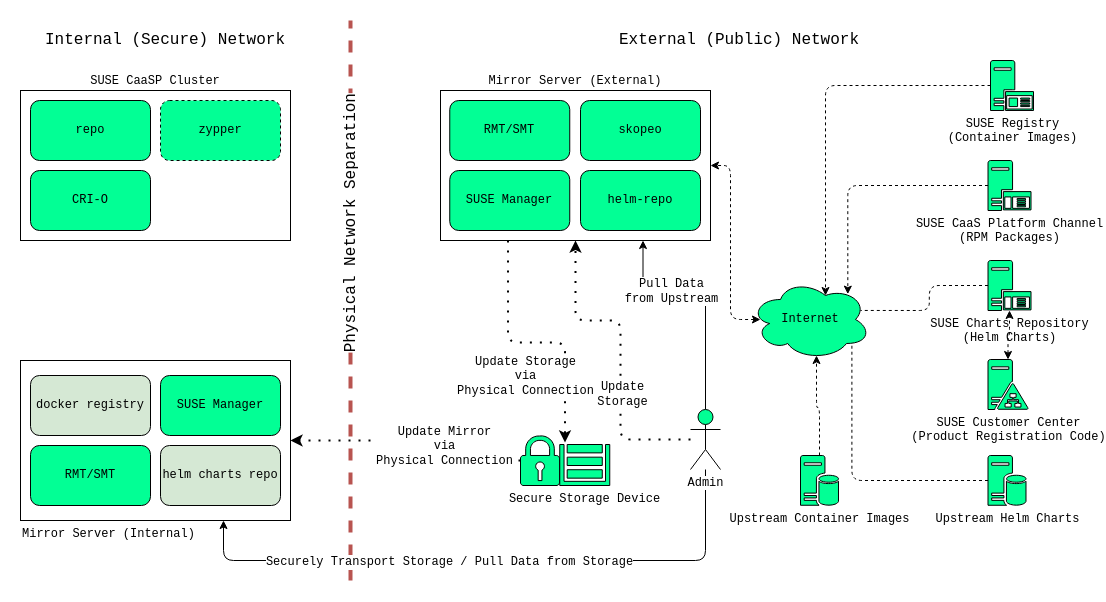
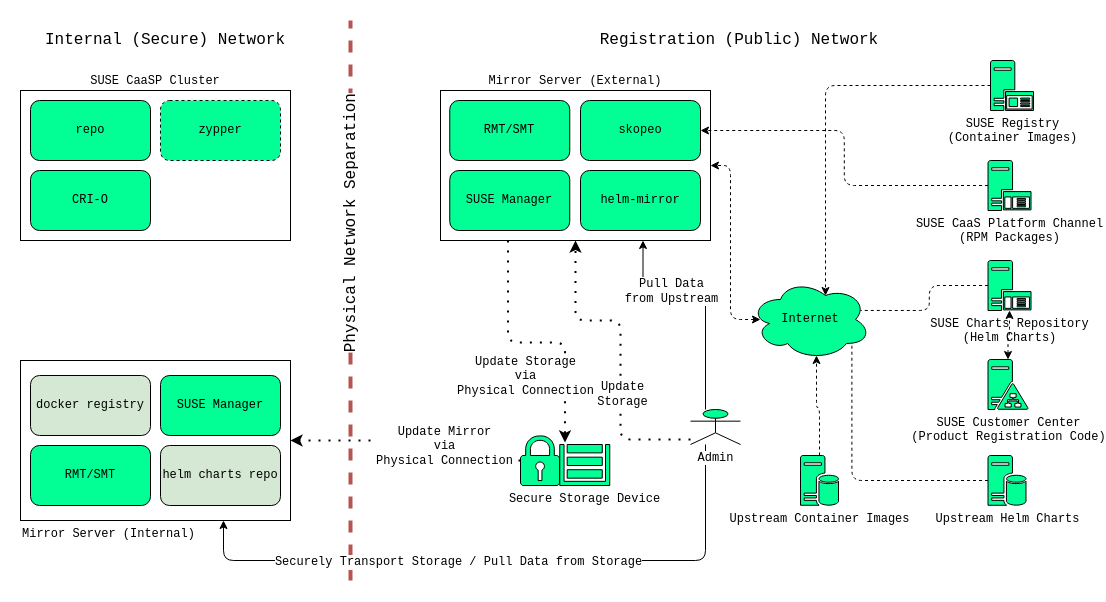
  <mxCell id="0" />
  <mxCell id="1" parent="0" />
  <mxCell id="2" value="Mirror Server (Internal)" style="rounded=0;whiteSpace=wrap;html=1;align=left;labelPosition=center;verticalLabelPosition=bottom;verticalAlign=top;fontFamily=Courier New;" parent="1" vertex="1"><mxGeometry x="20" y="360" width="270" height="160" as="geometry" /></mxCell>
  <mxCell id="3" style="edgeStyle=orthogonalEdgeStyle;orthogonalLoop=1;jettySize=auto;html=1;entryX=0.105;entryY=-0.049;entryDx=0;entryDy=0;entryPerimeter=0;dashed=1;startArrow=none;startFill=0;fontFamily=Courier New;fontSize=12;dashPattern=1 4;exitX=0.25;exitY=1;exitDx=0;exitDy=0;strokeWidth=2;" edge="1" parent="1" source="5" target="20"><mxGeometry relative="1" as="geometry" /></mxCell>
  <mxCell id="4" value="Update Storage &lt;br&gt;via&lt;br&gt;Physical Connection" style="text;html=1;align=center;verticalAlign=middle;resizable=0;points=[];labelBackgroundColor=#ffffff;fontSize=12;fontFamily=Courier New;" vertex="1" connectable="0" parent="3"><mxGeometry x="-0.077" y="1" relative="1" as="geometry"><mxPoint x="-0.93" y="34.83" as="offset" /></mxGeometry></mxCell>
  <mxCell id="5" value="Mirror Server (External)" style="rounded=0;whiteSpace=wrap;html=1;align=center;labelPosition=center;verticalLabelPosition=top;verticalAlign=bottom;fontFamily=Courier New;" parent="1" vertex="1"><mxGeometry x="440" y="90" width="270" height="150" as="geometry" /></mxCell>
  <mxCell id="6" value="SUSE CaaSP Cluster" style="rounded=0;whiteSpace=wrap;html=1;align=center;labelPosition=center;verticalLabelPosition=top;verticalAlign=bottom;fontFamily=Courier New;" parent="1" vertex="1"><mxGeometry x="20" y="90" width="270" height="150" as="geometry" /></mxCell>
  <mxCell id="7" style="edgeStyle=orthogonalEdgeStyle;orthogonalLoop=1;jettySize=auto;html=1;entryX=1;entryY=0.5;entryDx=0;entryDy=0;dashed=1;fontFamily=Courier New;exitX=0.083;exitY=0.5;exitDx=0;exitDy=0;exitPerimeter=0;startArrow=classic;startFill=1;" edge="1" parent="1" source="8" target="5"><mxGeometry relative="1" as="geometry" /></mxCell>
  <mxCell id="8" value="Internet" style="ellipse;shape=cloud;whiteSpace=wrap;html=1;align=center;labelPosition=center;verticalLabelPosition=middle;verticalAlign=middle;fontFamily=Courier New;fillColor=#02FF95;" parent="1" vertex="1"><mxGeometry x="750" y="279" width="120" height="80" as="geometry" /></mxCell>
  <mxCell id="9" style="edgeStyle=orthogonalEdgeStyle;orthogonalLoop=1;jettySize=auto;html=1;entryX=0.625;entryY=0.2;entryDx=0;entryDy=0;entryPerimeter=0;dashed=1;fontFamily=Courier New;" edge="1" parent="1" source="10" target="8"><mxGeometry relative="1" as="geometry" /></mxCell>
  <mxCell id="10" value="SUSE Registry&lt;br&gt;&lt;div&gt;(Container Images)&lt;/div&gt;" style="aspect=fixed;pointerEvents=1;shadow=0;dashed=0;html=1;strokeColor=#000000;labelPosition=center;verticalLabelPosition=bottom;verticalAlign=top;align=center;fillColor=#02ff95;shape=mxgraph.mscae.enterprise.application_server2;fontFamily=Courier New;" parent="1" vertex="1"><mxGeometry x="990" y="60" width="43" height="50" as="geometry" /></mxCell>
  <mxCell id="11" style="edgeStyle=orthogonalEdgeStyle;orthogonalLoop=1;jettySize=auto;html=1;dashed=1;fontFamily=Courier New;entryX=0.917;entryY=0.387;entryDx=0;entryDy=0;entryPerimeter=0;endArrow=none;" edge="1" parent="1" source="12" target="8"><mxGeometry relative="1" as="geometry"><mxPoint x="860" y="320" as="targetPoint" /></mxGeometry></mxCell>
  <mxCell id="12" value="SUSE Charts Repository&lt;br&gt;(Helm Charts)" style="aspect=fixed;pointerEvents=1;shadow=0;dashed=0;html=1;strokeColor=#000000;labelPosition=center;verticalLabelPosition=bottom;verticalAlign=top;align=center;fillColor=#02ff95;shape=mxgraph.mscae.enterprise.application_server;fontFamily=Courier New;" parent="1" vertex="1"><mxGeometry x="987.5" y="260" width="43" height="50" as="geometry" /></mxCell>
- <mxCell id="13" style="edgeStyle=orthogonalEdgeStyle;orthogonalLoop=1;jettySize=auto;html=1;dashed=1;fontFamily=Courier New;entryX=0.811;entryY=0.183;entryDx=0;entryDy=0;entryPerimeter=0;" edge="1" parent="1" source="14" target="8"><mxGeometry relative="1" as="geometry"><mxPoint x="860" y="320" as="targetPoint" /></mxGeometry></mxCell>
+ <mxCell id="13" style="edgeStyle=orthogonalEdgeStyle;orthogonalLoop=1;jettySize=auto;html=1;dashed=1;fontFamily=Courier New;" edge="1" parent="1" source="14" target="27"><mxGeometry relative="1" as="geometry"><mxPoint x="860" y="320" as="targetPoint" /></mxGeometry></mxCell>
  <mxCell id="14" value="SUSE CaaS Platform Channel&lt;br&gt;(RPM Packages)" style="aspect=fixed;pointerEvents=1;shadow=0;dashed=0;html=1;strokeColor=#000000;labelPosition=center;verticalLabelPosition=bottom;verticalAlign=top;align=center;fillColor=#02ff95;shape=mxgraph.mscae.enterprise.application_server;fontFamily=Courier New;" parent="1" vertex="1"><mxGeometry x="987.5" y="160" width="43" height="50" as="geometry" /></mxCell>
  <mxCell id="15" style="edgeStyle=orthogonalEdgeStyle;orthogonalLoop=1;jettySize=auto;html=1;dashed=1;startArrow=classic;startFill=1;fontFamily=Courier New;fontSize=12;" edge="1" parent="1" source="16" target="12"><mxGeometry relative="1" as="geometry" /></mxCell>
  <mxCell id="16" value="SUSE Customer Center&lt;br&gt;(Product Registration Code)" style="aspect=fixed;pointerEvents=1;shadow=0;dashed=0;html=1;strokeColor=#000000;labelPosition=center;verticalLabelPosition=bottom;verticalAlign=top;align=center;fillColor=#02ff95;shape=mxgraph.mscae.enterprise.ad_fs;fontFamily=Courier New;" parent="1" vertex="1"><mxGeometry x="987.5" y="359" width="40" height="50" as="geometry" /></mxCell>
  <mxCell id="17" style="edgeStyle=orthogonalEdgeStyle;rounded=0;orthogonalLoop=1;jettySize=auto;html=1;entryX=1;entryY=0.5;entryDx=0;entryDy=0;dashed=1;fontFamily=Courier New;dashPattern=1 4;strokeWidth=2;" edge="1" parent="1" source="19" target="2"><mxGeometry relative="1" as="geometry" /></mxCell>
  <mxCell id="18" value="Update Mirror&lt;br&gt;via &lt;br&gt;Physical Connection" style="text;html=1;align=center;verticalAlign=middle;resizable=0;points=[];labelBackgroundColor=#ffffff;fontFamily=Courier New;" vertex="1" connectable="0" parent="17"><mxGeometry x="-0.416" y="2" relative="1" as="geometry"><mxPoint x="-3.71" y="-17" as="offset" /></mxGeometry></mxCell>
  <mxCell id="19" value="" style="aspect=fixed;pointerEvents=1;shadow=0;dashed=0;html=1;strokeColor=#000000;labelPosition=center;verticalLabelPosition=bottom;verticalAlign=top;align=center;fillColor=#02FF95;shape=mxgraph.mscae.enterprise.lock;fontFamily=Courier New;" vertex="1" parent="1"><mxGeometry x="520" y="435" width="39" height="50" as="geometry" /></mxCell>
  <mxCell id="20" value="Secure Storage Device" style="aspect=fixed;pointerEvents=1;shadow=0;dashed=0;html=1;strokeColor=#000000;labelPosition=center;verticalLabelPosition=bottom;verticalAlign=top;align=center;fillColor=#02FF95;shape=mxgraph.mscae.enterprise.storage;fontFamily=Courier New;" vertex="1" parent="1"><mxGeometry x="559.25" y="444" width="50" height="41" as="geometry" /></mxCell>
  <mxCell id="21" value="RMT/SMT" style="rounded=1;whiteSpace=wrap;html=1;strokeColor=#000000;fillColor=#02FF95;fontFamily=Courier New;" vertex="1" parent="1"><mxGeometry x="449.25" y="100" width="120" height="60" as="geometry" /></mxCell>
  <mxCell id="22" value="&lt;div&gt;SUSE Manager&lt;/div&gt;" style="rounded=1;whiteSpace=wrap;html=1;strokeColor=#000000;fillColor=#02FF95;fontFamily=Courier New;" vertex="1" parent="1"><mxGeometry x="449.25" y="170" width="120" height="60" as="geometry" /></mxCell>
  <mxCell id="23" style="edgeStyle=orthogonalEdgeStyle;orthogonalLoop=1;jettySize=auto;html=1;entryX=0.845;entryY=0.828;entryDx=0;entryDy=0;entryPerimeter=0;dashed=1;startArrow=none;startFill=0;fontFamily=Courier New;fontSize=12;endArrow=none;" edge="1" parent="1" source="24" target="8"><mxGeometry relative="1" as="geometry" /></mxCell>
  <mxCell id="24" value="Upstream Helm Charts" style="aspect=fixed;pointerEvents=1;shadow=0;dashed=0;html=1;strokeColor=#000000;labelPosition=center;verticalLabelPosition=bottom;verticalAlign=top;align=center;fillColor=#02FF95;shape=mxgraph.mscae.enterprise.database_server;fontFamily=Courier New;" vertex="1" parent="1"><mxGeometry x="987.5" y="455" width="38" height="50" as="geometry" /></mxCell>
  <mxCell id="25" style="edgeStyle=orthogonalEdgeStyle;orthogonalLoop=1;jettySize=auto;html=1;entryX=0.55;entryY=0.95;entryDx=0;entryDy=0;entryPerimeter=0;dashed=1;startArrow=none;startFill=0;fontFamily=Courier New;fontSize=12;" edge="1" parent="1" source="26" target="8"><mxGeometry relative="1" as="geometry" /></mxCell>
  <mxCell id="26" value="Upstream Container Images" style="aspect=fixed;pointerEvents=1;shadow=0;dashed=0;html=1;strokeColor=#000000;labelPosition=center;verticalLabelPosition=bottom;verticalAlign=top;align=center;fillColor=#02FF95;shape=mxgraph.mscae.enterprise.database_server;fontFamily=Courier New;" vertex="1" parent="1"><mxGeometry x="800" y="455" width="38" height="50" as="geometry" /></mxCell>
  <mxCell id="27" value="skopeo" style="rounded=1;whiteSpace=wrap;html=1;strokeColor=#000000;fillColor=#02FF95;fontFamily=Courier New;" vertex="1" parent="1"><mxGeometry x="580" y="100" width="120" height="60" as="geometry" /></mxCell>
- <mxCell id="28" value="helm-repo" style="rounded=1;whiteSpace=wrap;html=1;strokeColor=#000000;fillColor=#02FF95;fontFamily=Courier New;" vertex="1" parent="1"><mxGeometry x="580" y="170" width="120" height="60" as="geometry" /></mxCell>
+ <mxCell id="28" value="helm-mirror" style="rounded=1;whiteSpace=wrap;html=1;strokeColor=#000000;fillColor=#02FF95;fontFamily=Courier New;" vertex="1" parent="1"><mxGeometry x="580" y="170" width="120" height="60" as="geometry" /></mxCell>
  <mxCell id="29" value="repo" style="rounded=1;whiteSpace=wrap;html=1;strokeColor=#000000;fillColor=#02FF95;fontFamily=Courier New;" vertex="1" parent="1"><mxGeometry x="30" y="100" width="120" height="60" as="geometry" /></mxCell>
  <mxCell id="30" value="zypper" style="rounded=1;whiteSpace=wrap;html=1;strokeColor=#000000;fillColor=#02FF95;fontFamily=Courier New;dashed=1;" vertex="1" parent="1"><mxGeometry x="160" y="100" width="120" height="60" as="geometry" /></mxCell>
  <mxCell id="31" value="CRI-O" style="rounded=1;whiteSpace=wrap;html=1;strokeColor=#000000;fillColor=#02FF95;fontFamily=Courier New;" vertex="1" parent="1"><mxGeometry x="30" y="170" width="120" height="60" as="geometry" /></mxCell>
  <mxCell id="32" value="docker registry" style="rounded=1;whiteSpace=wrap;html=1;strokeColor=#000000;fillColor=#d5e8d4;fontFamily=Courier New;" vertex="1" parent="1"><mxGeometry x="30" y="375" width="120" height="60" as="geometry" /></mxCell>
  <mxCell id="33" value="RMT/SMT" style="rounded=1;whiteSpace=wrap;html=1;strokeColor=#000000;fillColor=#02FF95;fontFamily=Courier New;" vertex="1" parent="1"><mxGeometry x="30" y="445" width="120" height="60" as="geometry" /></mxCell>
  <mxCell id="34" value="SUSE Manager" style="rounded=1;whiteSpace=wrap;html=1;strokeColor=#000000;fillColor=#02FF95;fontFamily=Courier New;" vertex="1" parent="1"><mxGeometry x="160" y="375" width="120" height="60" as="geometry" /></mxCell>
  <mxCell id="35" value="helm charts repo" style="rounded=1;whiteSpace=wrap;html=1;strokeColor=#000000;fillColor=#d5e8d4;fontFamily=Courier New;" vertex="1" parent="1"><mxGeometry x="160" y="445" width="120" height="60" as="geometry" /></mxCell>
  <mxCell id="36" value="" style="endArrow=none;dashed=1;html=1;fillColor=#f8cecc;strokeColor=#b85450;fontFamily=Courier New;shadow=0;comic=0;strokeWidth=4;" edge="1" parent="1"><mxGeometry width="50" height="50" relative="1" as="geometry"><mxPoint x="350" y="580" as="sourcePoint" /><mxPoint x="350" y="20" as="targetPoint" /></mxGeometry></mxCell>
  <mxCell id="37" value="Physical Network Separation" style="text;html=1;align=center;verticalAlign=middle;resizable=0;points=[];labelBackgroundColor=#ffffff;rotation=-90;fontFamily=Courier New;fontSize=16;" vertex="1" connectable="0" parent="36"><mxGeometry x="0.176" y="-2" relative="1" as="geometry"><mxPoint x="-2" y="-26.83" as="offset" /></mxGeometry></mxCell>
  <mxCell id="38" value="Internal (Secure) Network" style="text;html=1;strokeColor=none;fillColor=none;align=center;verticalAlign=middle;whiteSpace=wrap;rounded=0;fontFamily=Courier New;fontSize=16;" vertex="1" parent="1"><mxGeometry x="35" y="30" width="260" height="20" as="geometry" /></mxCell>
- <mxCell id="39" value="External (Public) Network" style="text;html=1;strokeColor=none;fillColor=none;align=center;verticalAlign=middle;whiteSpace=wrap;rounded=0;fontFamily=Courier New;fontSize=16;" vertex="1" parent="1"><mxGeometry x="569.25" y="30" width="340" height="20" as="geometry" /></mxCell>
+ <mxCell id="39" value="Registration (Public) Network" style="text;html=1;strokeColor=none;fillColor=none;align=center;verticalAlign=middle;whiteSpace=wrap;rounded=0;fontFamily=Courier New;fontSize=16;" vertex="1" parent="1"><mxGeometry x="569.25" y="30" width="340" height="20" as="geometry" /></mxCell>
  <mxCell id="40" style="edgeStyle=orthogonalEdgeStyle;orthogonalLoop=1;jettySize=auto;html=1;entryX=0.75;entryY=1;entryDx=0;entryDy=0;startArrow=none;startFill=0;fontFamily=Courier New;fontSize=12;" edge="1" parent="1" source="46" target="5"><mxGeometry relative="1" as="geometry"><Array as="points"><mxPoint x="705" y="290" /><mxPoint x="643" y="290" /></Array></mxGeometry></mxCell>
  <mxCell id="41" value="Pull Data&lt;br&gt;from Upstream" style="text;html=1;align=center;verticalAlign=middle;resizable=0;points=[];labelBackgroundColor=#ffffff;fontSize=12;fontFamily=Courier New;" vertex="1" connectable="0" parent="40"><mxGeometry x="-0.284" y="12" relative="1" as="geometry"><mxPoint x="-23" y="-36" as="offset" /></mxGeometry></mxCell>
  <mxCell id="42" style="edgeStyle=orthogonalEdgeStyle;orthogonalLoop=1;jettySize=auto;html=1;startArrow=none;startFill=0;fontFamily=Courier New;fontSize=12;" edge="1" parent="1" source="46"><mxGeometry relative="1" as="geometry"><mxPoint x="223" y="520" as="targetPoint" /><Array as="points"><mxPoint x="705" y="560" /><mxPoint x="223" y="560" /></Array></mxGeometry></mxCell>
  <mxCell id="43" value="Securely Transport Storage / Pull Data from Storage" style="text;html=1;align=center;verticalAlign=middle;resizable=0;points=[];labelBackgroundColor=#ffffff;fontSize=12;fontFamily=Courier New;" vertex="1" connectable="0" parent="42"><mxGeometry x="0.296" y="1" relative="1" as="geometry"><mxPoint x="49.83" as="offset" /></mxGeometry></mxCell>
  <mxCell id="44" style="edgeStyle=orthogonalEdgeStyle;comic=0;orthogonalLoop=1;jettySize=auto;html=1;entryX=0.5;entryY=1;entryDx=0;entryDy=0;shadow=0;startArrow=none;startFill=0;strokeWidth=2;fontFamily=Courier New;fontSize=12;dashed=1;dashPattern=1 4;" edge="1" parent="1" source="46" target="5"><mxGeometry relative="1" as="geometry"><Array as="points"><mxPoint x="620" y="439" /><mxPoint x="620" y="320" /><mxPoint x="575" y="320" /></Array></mxGeometry></mxCell>
  <mxCell id="45" value="Update &lt;br&gt;Storage" style="text;html=1;align=center;verticalAlign=middle;resizable=0;points=[];labelBackgroundColor=#ffffff;fontSize=12;fontFamily=Courier New;" vertex="1" connectable="0" parent="44"><mxGeometry x="-0.261" y="-1" relative="1" as="geometry"><mxPoint as="offset" /></mxGeometry></mxCell>
- <mxCell id="46" value="Admin" style="shape=umlActor;verticalLabelPosition=bottom;labelBackgroundColor=#ffffff;verticalAlign=top;html=1;outlineConnect=0;strokeColor=#000000;fillColor=#02FF95;fontFamily=Courier New;fontSize=12;" vertex="1" parent="1"><mxGeometry x="690" y="409" width="30" height="60" as="geometry" /></mxCell>
+ <mxCell id="46" value="Admin" style="shape=umlActor;verticalLabelPosition=bottom;labelBackgroundColor=#ffffff;verticalAlign=top;html=1;outlineConnect=0;strokeColor=#000000;fillColor=#02FF95;fontFamily=Courier New;fontSize=12;" vertex="1" parent="1"><mxGeometry x="690" y="409" width="50" height="35" as="geometry" /></mxCell>
